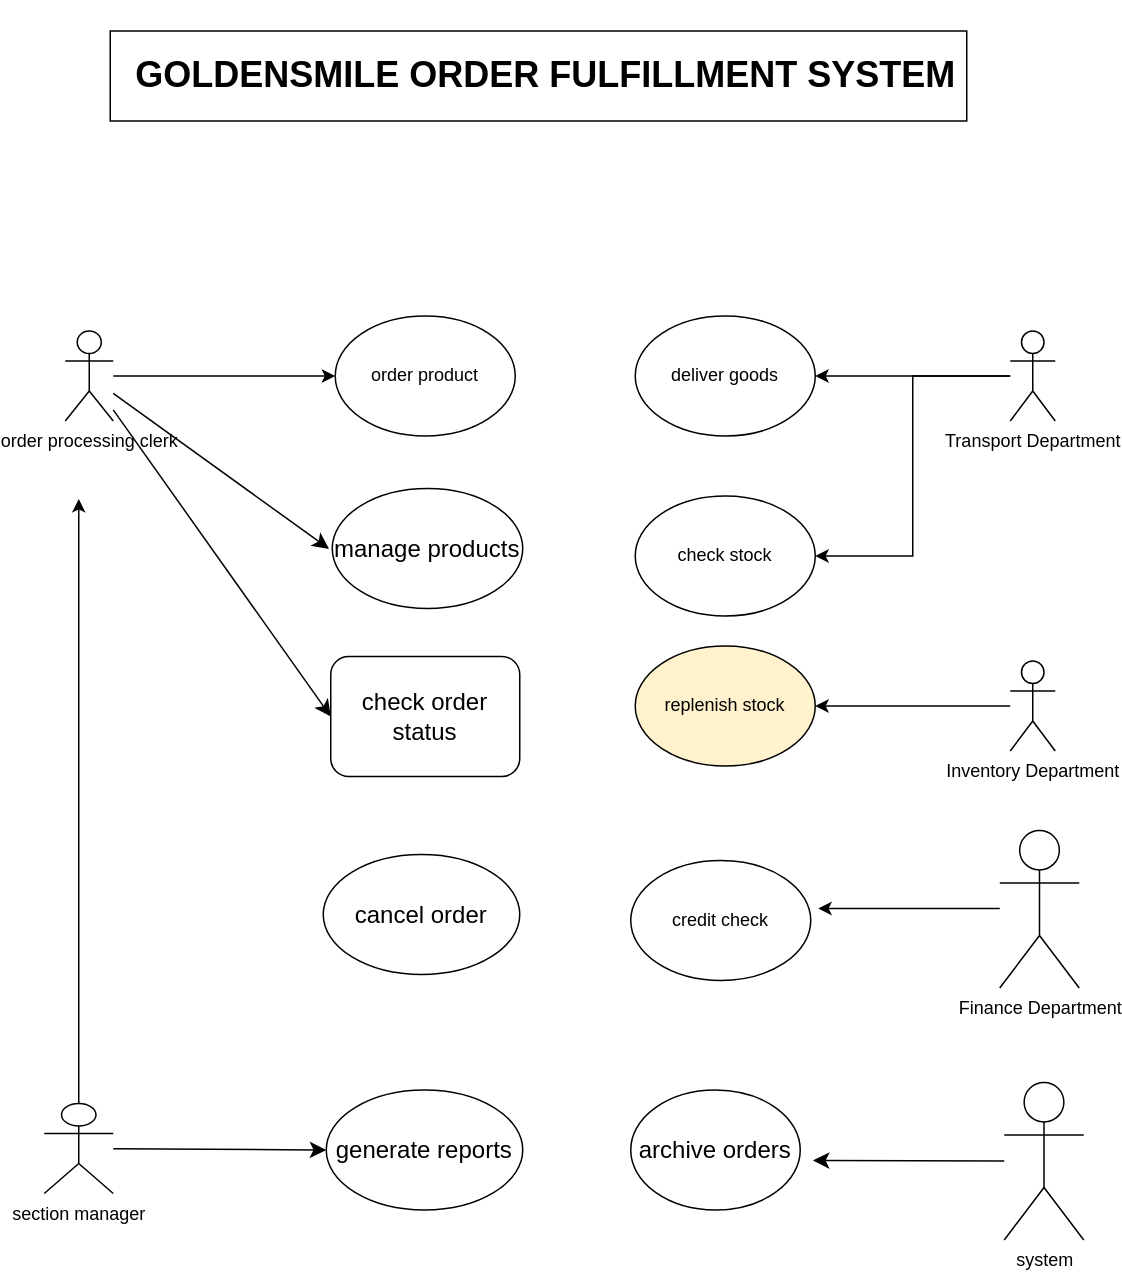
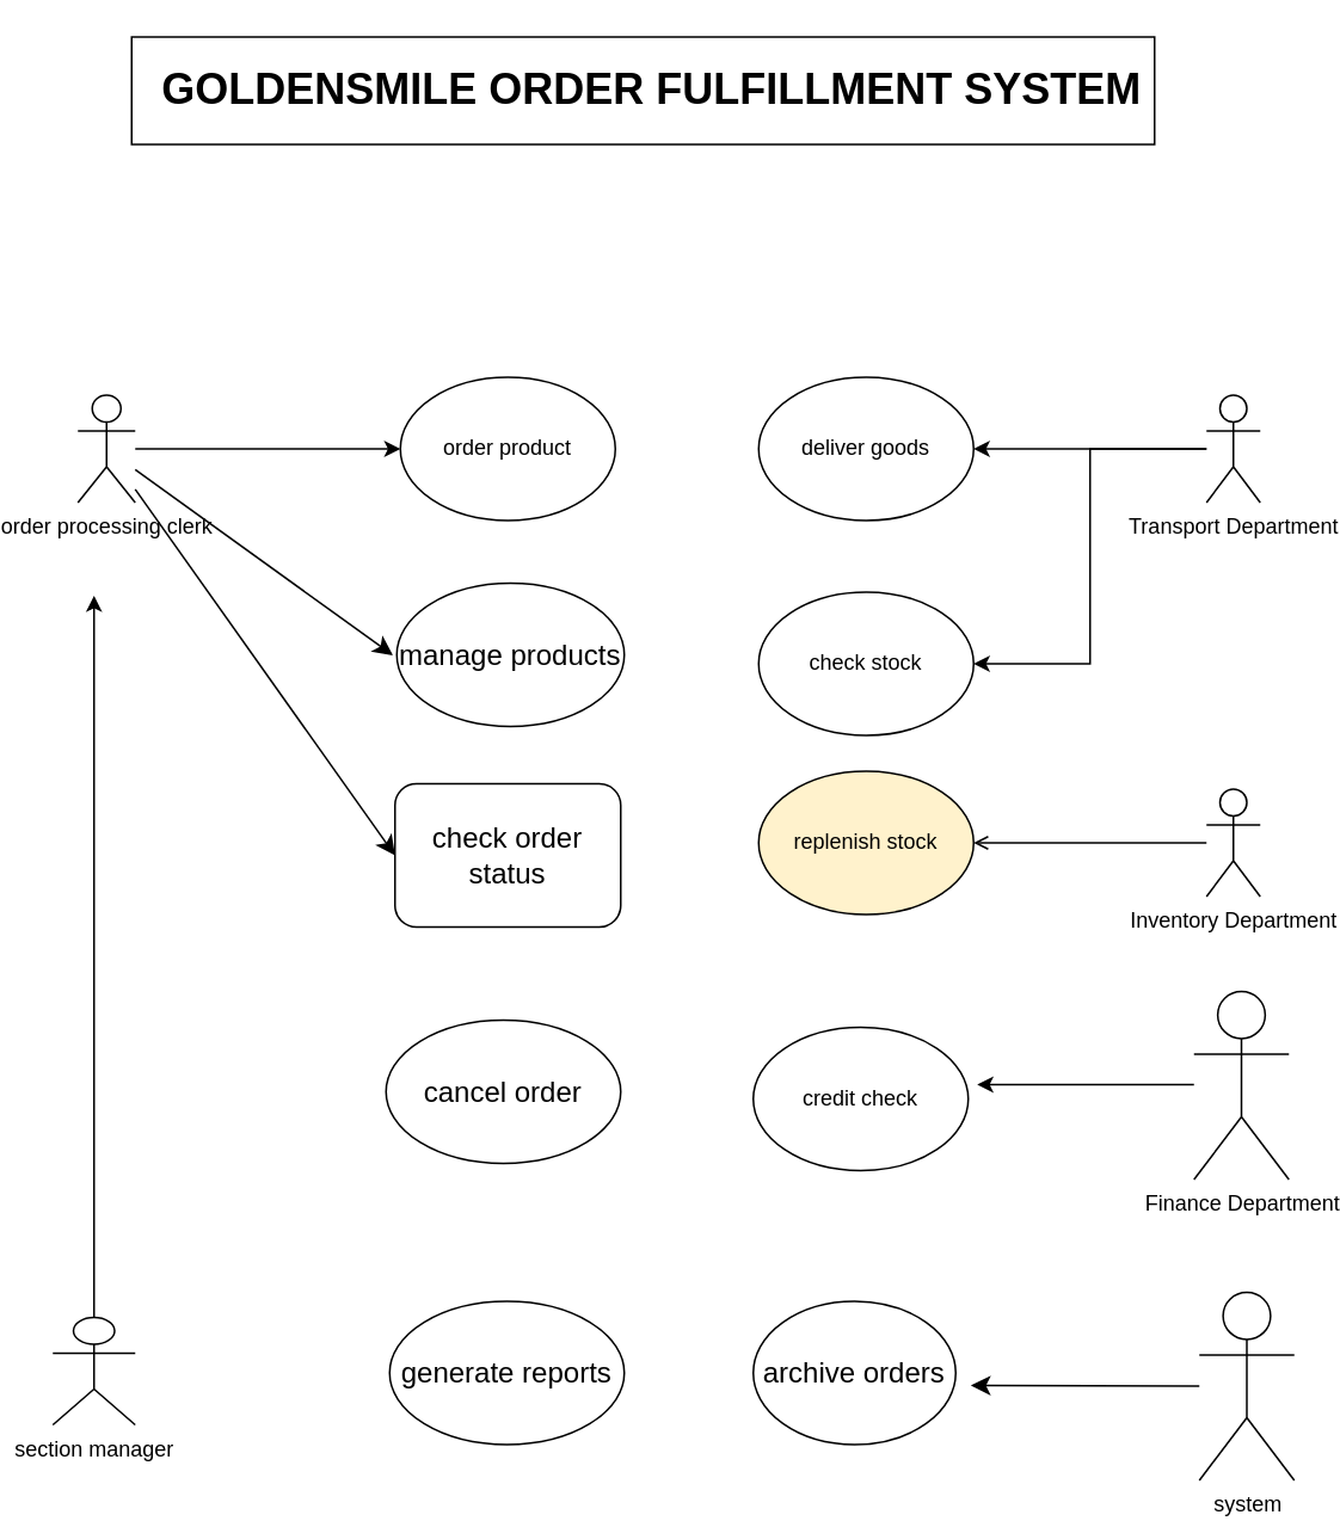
  <mxCell id="0" />
  <mxCell id="1" parent="0" />
  <mxCell id="2" style="edgeStyle=orthogonalEdgeStyle;rounded=0;orthogonalLoop=1;jettySize=auto;html=1;" parent="1" source="5" target="8" edge="1"><mxGeometry relative="1" as="geometry" /></mxCell>
  <mxCell id="3" style="edgeStyle=none;curved=1;rounded=0;orthogonalLoop=1;jettySize=auto;html=1;entryX=0;entryY=0.5;entryDx=0;entryDy=0;fontSize=12;startSize=8;endSize=8;" parent="1" source="5" target="20" edge="1"><mxGeometry relative="1" as="geometry" /></mxCell>
  <mxCell id="4" style="edgeStyle=none;curved=1;rounded=0;orthogonalLoop=1;jettySize=auto;html=1;entryX=0.015;entryY=0.678;entryDx=0;entryDy=0;entryPerimeter=0;fontSize=12;startSize=8;endSize=8;" parent="1" source="5" edge="1"><mxGeometry relative="1" as="geometry"><mxPoint x="209.8" y="365.24" as="targetPoint" /></mxGeometry></mxCell>
  <mxCell id="5" value="order processing clerk" style="shape=umlActor;verticalLabelPosition=bottom;verticalAlign=top;html=1;outlineConnect=0;" parent="1" vertex="1"><mxGeometry x="34" y="220" width="32" height="60" as="geometry" /></mxCell>
  <mxCell id="6" value="" style="rounded=0;whiteSpace=wrap;html=1;" parent="1" vertex="1"><mxGeometry x="64" y="20" width="571" height="60" as="geometry" /></mxCell>
  <mxCell id="7" value="GOLDENSMILE ORDER FULFILLMENT SYSTEM" style="text;strokeColor=none;fillColor=none;html=1;fontSize=24;fontStyle=1;verticalAlign=middle;align=center;" parent="1" vertex="1"><mxGeometry x="304" y="30" width="100" height="40" as="geometry" /></mxCell>
  <mxCell id="8" value="order product" style="ellipse;whiteSpace=wrap;html=1;" parent="1" vertex="1"><mxGeometry x="214" y="210" width="120" height="80" as="geometry" /></mxCell>
  <mxCell id="9" style="edgeStyle=orthogonalEdgeStyle;rounded=0;orthogonalLoop=1;jettySize=auto;html=1;" parent="1" source="10" edge="1"><mxGeometry relative="1" as="geometry"><mxPoint x="536" y="605" as="targetPoint" /></mxGeometry></mxCell>
  <mxCell id="10" value="Finance Department" style="shape=umlActor;verticalLabelPosition=bottom;verticalAlign=top;html=1;outlineConnect=0;" parent="1" vertex="1"><mxGeometry x="657" y="553" width="53" height="105" as="geometry" /></mxCell>
  <mxCell id="11" value="credit check" style="ellipse;whiteSpace=wrap;html=1;" parent="1" vertex="1"><mxGeometry x="411" y="573" width="120" height="80" as="geometry" /></mxCell>
  <mxCell id="12" style="edgeStyle=orthogonalEdgeStyle;rounded=0;orthogonalLoop=1;jettySize=auto;html=1;entryX=1;entryY=0.5;entryDx=0;entryDy=0;" parent="1" source="14" target="15" edge="1"><mxGeometry relative="1" as="geometry" /></mxCell>
  <mxCell id="13" style="edgeStyle=orthogonalEdgeStyle;rounded=0;orthogonalLoop=1;jettySize=auto;html=1;entryX=1;entryY=0.5;entryDx=0;entryDy=0;" parent="1" source="14" target="16" edge="1"><mxGeometry relative="1" as="geometry" /></mxCell>
  <mxCell id="14" value="Transport Department" style="shape=umlActor;verticalLabelPosition=bottom;verticalAlign=top;html=1;outlineConnect=0;" parent="1" vertex="1"><mxGeometry x="664" y="220" width="30" height="60" as="geometry" /></mxCell>
  <mxCell id="15" value="deliver goods" style="ellipse;whiteSpace=wrap;html=1;" parent="1" vertex="1"><mxGeometry x="414" y="210" width="120" height="80" as="geometry" /></mxCell>
  <mxCell id="16" value="check stock" style="ellipse;whiteSpace=wrap;html=1;" parent="1" vertex="1"><mxGeometry x="414" y="330" width="120" height="80" as="geometry" /></mxCell>
- <mxCell id="17" style="edgeStyle=orthogonalEdgeStyle;rounded=0;orthogonalLoop=1;jettySize=auto;html=1;entryX=1;entryY=0.5;entryDx=0;entryDy=0;" parent="1" source="18" target="19" edge="1"><mxGeometry relative="1" as="geometry" /></mxCell>
+ <mxCell id="17" style="edgeStyle=orthogonalEdgeStyle;rounded=0;orthogonalLoop=1;jettySize=auto;html=1;entryX=1;entryY=0.5;entryDx=0;entryDy=0;endArrow=open;" parent="1" source="18" target="19" edge="1"><mxGeometry relative="1" as="geometry" /></mxCell>
  <mxCell id="18" value="Inventory Department" style="shape=umlActor;verticalLabelPosition=bottom;verticalAlign=top;html=1;outlineConnect=0;" parent="1" vertex="1"><mxGeometry x="664" y="440" width="30" height="60" as="geometry" /></mxCell>
  <mxCell id="19" value="replenish stock" style="ellipse;whiteSpace=wrap;html=1;fillColor=#fff2cc;" parent="1" vertex="1"><mxGeometry x="414" y="430" width="120" height="80" as="geometry" /></mxCell>
  <mxCell id="20" value="check order status" style="whiteSpace=wrap;html=1;fontSize=16;rounded=1;" parent="1" vertex="1"><mxGeometry x="211" y="437" width="126" height="80" as="geometry" /></mxCell>
  <mxCell id="21" value="cancel order" style="ellipse;whiteSpace=wrap;html=1;fontSize=16;" parent="1" vertex="1"><mxGeometry x="206" y="569" width="131" height="80" as="geometry" /></mxCell>
  <mxCell id="22" style="rounded=0;orthogonalLoop=1;jettySize=auto;html=1;fontSize=12;endWidth=6.667;" parent="1" source="24" edge="1"><mxGeometry relative="1" as="geometry"><mxPoint x="43" y="332" as="targetPoint" /></mxGeometry></mxCell>
- <mxCell id="23" style="edgeStyle=none;curved=1;rounded=0;orthogonalLoop=1;jettySize=auto;html=1;entryX=0;entryY=0.5;entryDx=0;entryDy=0;fontSize=12;startSize=8;endSize=8;" parent="1" source="24" target="25" edge="1"><mxGeometry relative="1" as="geometry" /></mxCell>
  <mxCell id="24" value="section manager" style="shape=umlActor;verticalLabelPosition=bottom;verticalAlign=top;html=1;outlineConnect=0;" parent="1" vertex="1"><mxGeometry x="20" y="735" width="46" height="60" as="geometry" /></mxCell>
  <mxCell id="25" value="generate reports" style="ellipse;whiteSpace=wrap;html=1;fontSize=16;" parent="1" vertex="1"><mxGeometry x="208" y="726" width="131" height="80" as="geometry" /></mxCell>
  <mxCell id="26" value="manage products" style="ellipse;whiteSpace=wrap;html=1;fontSize=16;" parent="1" vertex="1"><mxGeometry x="212" y="325" width="127" height="80" as="geometry" /></mxCell>
  <mxCell id="27" value="archive orders" style="ellipse;whiteSpace=wrap;html=1;fontSize=16;" parent="1" vertex="1"><mxGeometry x="411" y="726" width="113" height="80" as="geometry" /></mxCell>
  <mxCell id="28" style="edgeStyle=none;curved=1;rounded=0;orthogonalLoop=1;jettySize=auto;html=1;fontSize=12;startSize=8;endSize=8;" parent="1" source="29" edge="1"><mxGeometry relative="1" as="geometry"><mxPoint x="532.429" y="773" as="targetPoint" /></mxGeometry></mxCell>
  <mxCell id="29" value="system" style="shape=umlActor;verticalLabelPosition=bottom;verticalAlign=top;html=1;outlineConnect=0;" parent="1" vertex="1"><mxGeometry x="660" y="721" width="53" height="105" as="geometry" /></mxCell>
